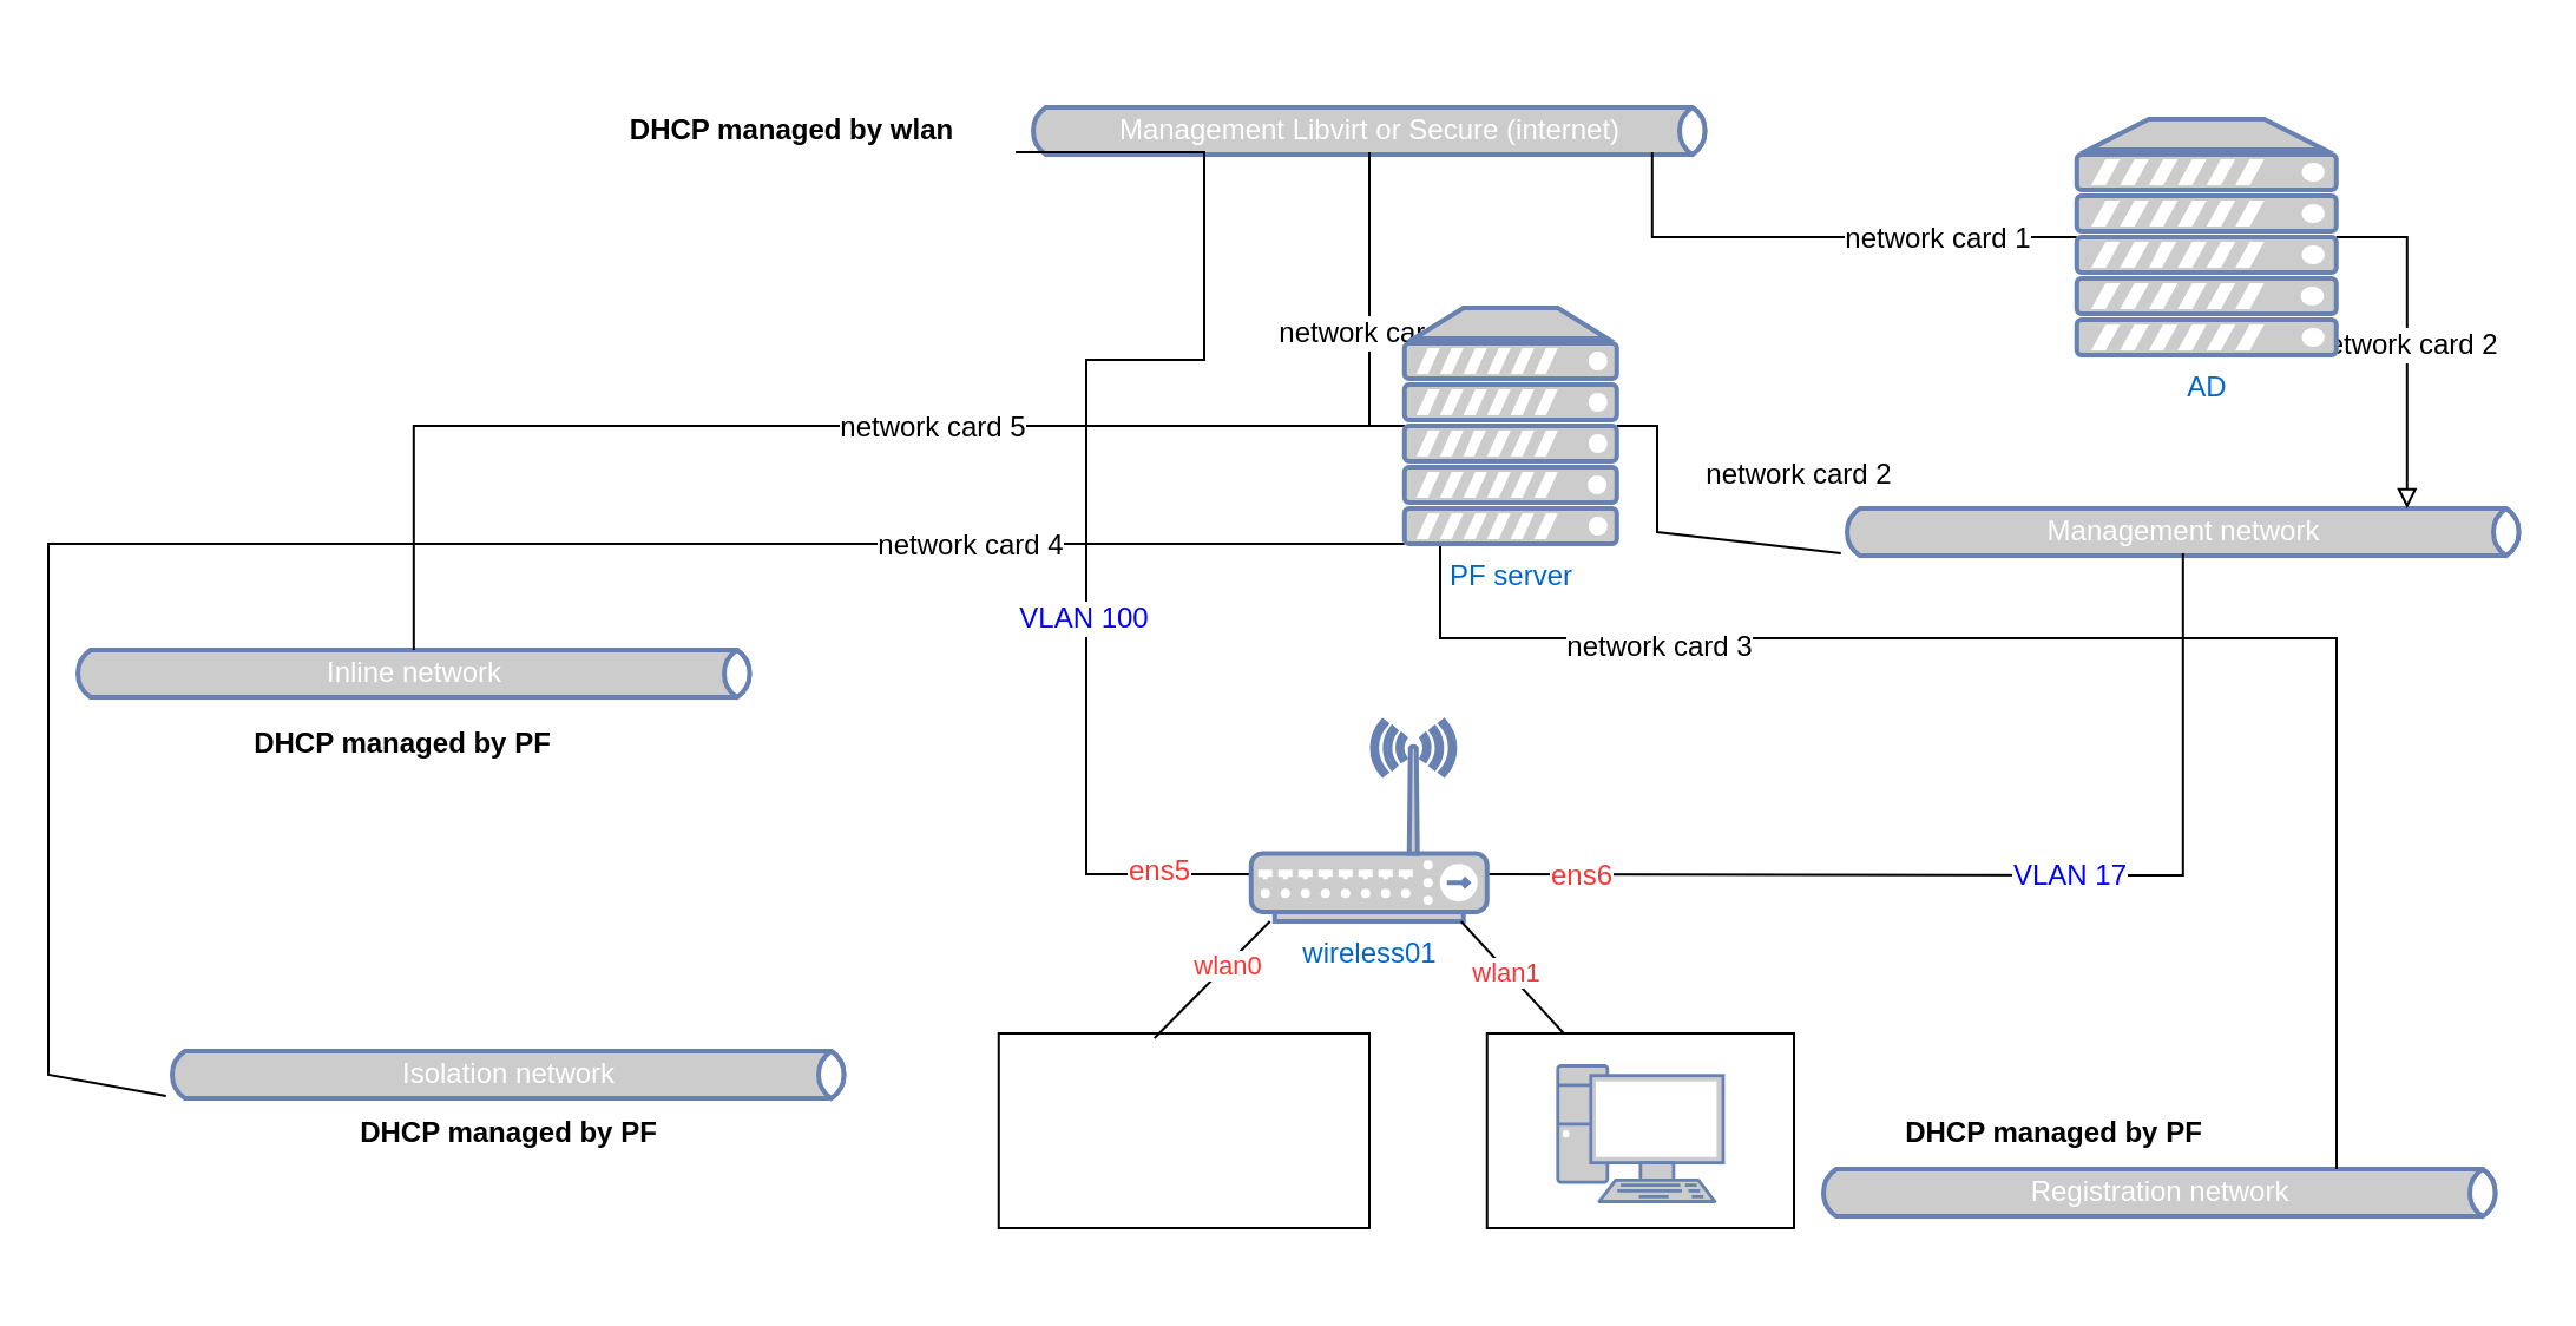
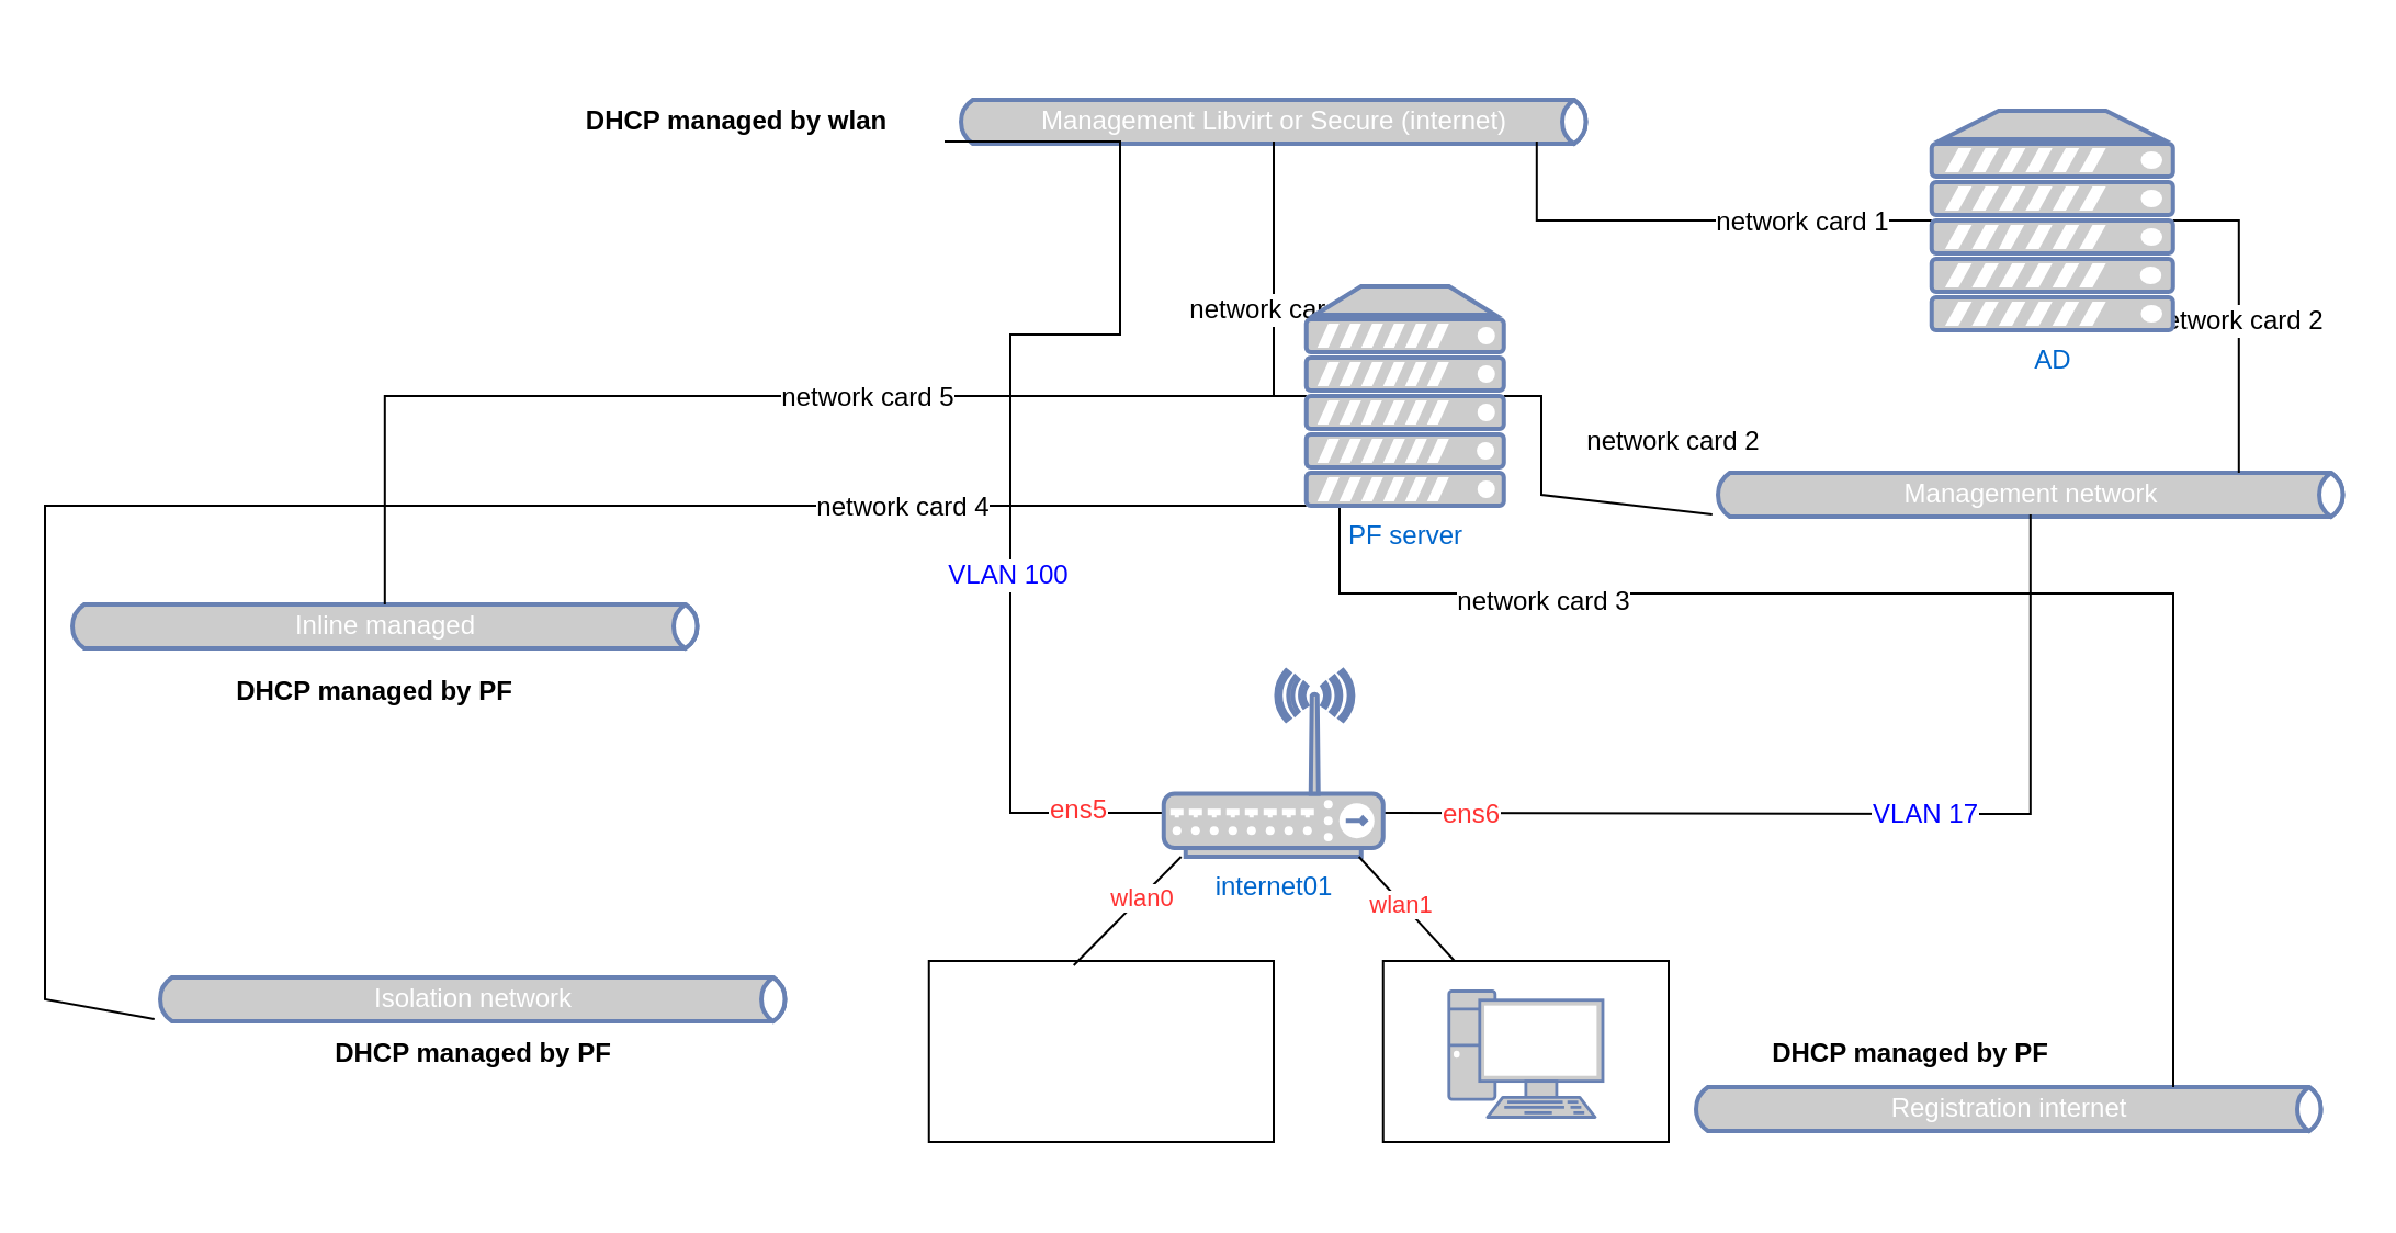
  <mxCell id="0" />
  <mxCell id="1" parent="0" />
  <mxCell id="2" value="Management Libvirt or Secure (internet)&lt;br&gt;" style="html=1;outlineConnect=0;fillColor=#CCCCCC;strokeColor=#6881B3;gradientColor=none;gradientDirection=north;strokeWidth=2;shape=mxgraph.networks.bus;gradientColor=none;gradientDirection=north;fontColor=#ffffff;perimeter=backbonePerimeter;backboneSize=20;" parent="1" vertex="1"><mxGeometry x="434.88" y="20" width="290" height="70" as="geometry" /></mxCell>
  <mxCell id="3" value="Management network" style="html=1;outlineConnect=0;fillColor=#CCCCCC;strokeColor=#6881B3;gradientColor=none;gradientDirection=north;strokeWidth=2;shape=mxgraph.networks.bus;gradientColor=none;gradientDirection=north;fontColor=#ffffff;perimeter=backbonePerimeter;backboneSize=20;" parent="1" vertex="1"><mxGeometry x="779.88" y="190" width="290" height="70" as="geometry" /></mxCell>
- <mxCell id="4" value="Registration network" style="html=1;outlineConnect=0;fillColor=#CCCCCC;strokeColor=#6881B3;gradientColor=none;gradientDirection=north;strokeWidth=2;shape=mxgraph.networks.bus;gradientColor=none;gradientDirection=north;fontColor=#ffffff;perimeter=backbonePerimeter;backboneSize=20;" parent="1" vertex="1"><mxGeometry x="769.88" y="470" width="290" height="70" as="geometry" /></mxCell>
+ <mxCell id="4" value="Registration internet" style="html=1;outlineConnect=0;fillColor=#CCCCCC;strokeColor=#6881B3;gradientColor=none;gradientDirection=north;strokeWidth=2;shape=mxgraph.networks.bus;gradientColor=none;gradientDirection=north;fontColor=#ffffff;perimeter=backbonePerimeter;backboneSize=20;" parent="1" vertex="1"><mxGeometry x="769.88" y="470" width="290" height="70" as="geometry" /></mxCell>
  <mxCell id="5" value="Isolation network" style="html=1;outlineConnect=0;fillColor=#CCCCCC;strokeColor=#6881B3;gradientColor=none;gradientDirection=north;strokeWidth=2;shape=mxgraph.networks.bus;gradientColor=none;gradientDirection=north;fontColor=#ffffff;perimeter=backbonePerimeter;backboneSize=20;" parent="1" vertex="1"><mxGeometry x="69.88" y="420" width="290" height="70" as="geometry" /></mxCell>
- <mxCell id="6" value="Inline network" style="html=1;outlineConnect=0;fillColor=#CCCCCC;strokeColor=#6881B3;gradientColor=none;gradientDirection=north;strokeWidth=2;shape=mxgraph.networks.bus;gradientColor=none;gradientDirection=north;fontColor=#ffffff;perimeter=backbonePerimeter;backboneSize=20;" parent="1" vertex="1"><mxGeometry x="29.88" y="250" width="290" height="70" as="geometry" /></mxCell>
+ <mxCell id="6" value="Inline managed" style="html=1;outlineConnect=0;fillColor=#CCCCCC;strokeColor=#6881B3;gradientColor=none;gradientDirection=north;strokeWidth=2;shape=mxgraph.networks.bus;gradientColor=none;gradientDirection=north;fontColor=#ffffff;perimeter=backbonePerimeter;backboneSize=20;" parent="1" vertex="1"><mxGeometry x="29.88" y="250" width="290" height="70" as="geometry" /></mxCell>
  <mxCell id="7" style="edgeStyle=orthogonalEdgeStyle;rounded=0;orthogonalLoop=1;jettySize=auto;html=1;endArrow=none;endFill=0;" parent="1" source="17" target="6" edge="1"><mxGeometry relative="1" as="geometry" /></mxCell>
  <mxCell id="8" value="network card 5" style="text;html=1;align=center;verticalAlign=middle;resizable=0;points=[];labelBackgroundColor=#ffffff;" parent="7" vertex="1" connectable="0"><mxGeometry x="-0.147" y="-1" relative="1" as="geometry"><mxPoint x="19.17" y="1" as="offset" /></mxGeometry></mxCell>
  <mxCell id="9" style="edgeStyle=orthogonalEdgeStyle;rounded=0;orthogonalLoop=1;jettySize=auto;html=1;exitX=1;exitY=0.5;exitDx=0;exitDy=0;exitPerimeter=0;endArrow=none;endFill=0;" parent="1" source="17" target="3" edge="1"><mxGeometry relative="1" as="geometry"><Array as="points"><mxPoint x="702" y="180" /><mxPoint x="702" y="225" /></Array></mxGeometry></mxCell>
  <mxCell id="10" value="network card 2" style="text;html=1;align=center;verticalAlign=middle;resizable=0;points=[];labelBackgroundColor=#ffffff;" parent="9" vertex="1" connectable="0"><mxGeometry x="-0.739" relative="1" as="geometry"><mxPoint x="59.29" y="20" as="offset" /></mxGeometry></mxCell>
  <mxCell id="11" style="edgeStyle=orthogonalEdgeStyle;rounded=0;orthogonalLoop=1;jettySize=auto;html=1;endArrow=none;endFill=0;" parent="1" source="17" target="2" edge="1"><mxGeometry relative="1" as="geometry"><Array as="points"><mxPoint x="580" y="100" /><mxPoint x="580" y="100" /></Array></mxGeometry></mxCell>
  <mxCell id="12" value="network card 1" style="text;html=1;align=center;verticalAlign=middle;resizable=0;points=[];labelBackgroundColor=#ffffff;" parent="11" vertex="1" connectable="0"><mxGeometry x="-0.173" relative="1" as="geometry"><mxPoint as="offset" /></mxGeometry></mxCell>
  <mxCell id="13" style="edgeStyle=orthogonalEdgeStyle;rounded=0;orthogonalLoop=1;jettySize=auto;html=1;endArrow=none;endFill=0;" parent="1" source="17" target="4" edge="1"><mxGeometry relative="1" as="geometry"><Array as="points"><mxPoint x="610" y="270" /><mxPoint x="990" y="270" /></Array></mxGeometry></mxCell>
  <mxCell id="14" value="network card 3" style="text;html=1;align=center;verticalAlign=middle;resizable=0;points=[];labelBackgroundColor=#ffffff;" parent="13" vertex="1" connectable="0"><mxGeometry x="-0.59" y="-3" relative="1" as="geometry"><mxPoint as="offset" /></mxGeometry></mxCell>
  <mxCell id="15" style="edgeStyle=orthogonalEdgeStyle;rounded=0;orthogonalLoop=1;jettySize=auto;html=1;endArrow=none;endFill=0;" parent="1" source="17" target="5" edge="1"><mxGeometry relative="1" as="geometry"><Array as="points"><mxPoint x="20" y="230" /><mxPoint x="20" y="455" /></Array></mxGeometry></mxCell>
  <mxCell id="16" value="network card 4" style="text;html=1;align=center;verticalAlign=middle;resizable=0;points=[];labelBackgroundColor=#ffffff;" parent="15" vertex="1" connectable="0"><mxGeometry x="-0.567" y="3" relative="1" as="geometry"><mxPoint y="-3" as="offset" /></mxGeometry></mxCell>
  <mxCell id="17" value="PF server" style="fontColor=#0066CC;verticalAlign=top;verticalLabelPosition=bottom;labelPosition=center;align=center;html=1;outlineConnect=0;fillColor=#CCCCCC;strokeColor=#6881B3;gradientColor=none;gradientDirection=north;strokeWidth=2;shape=mxgraph.networks.server;" parent="1" vertex="1"><mxGeometry x="594.88" y="130" width="90" height="100" as="geometry" /></mxCell>
- <mxCell id="18" style="edgeStyle=orthogonalEdgeStyle;rounded=0;orthogonalLoop=1;jettySize=auto;html=1;endArrow=block;endFill=0;" parent="1" source="22" target="3" edge="1"><mxGeometry relative="1" as="geometry"><Array as="points"><mxPoint x="1019.88" y="100" /></Array></mxGeometry></mxCell>
+ <mxCell id="18" style="edgeStyle=orthogonalEdgeStyle;rounded=0;orthogonalLoop=1;jettySize=auto;html=1;endArrow=none;endFill=0;" parent="1" source="22" target="3" edge="1"><mxGeometry relative="1" as="geometry"><Array as="points"><mxPoint x="1019.88" y="100" /></Array></mxGeometry></mxCell>
  <mxCell id="19" value="network card 2" style="text;html=1;align=center;verticalAlign=middle;resizable=0;points=[];labelBackgroundColor=#ffffff;" parent="18" vertex="1" connectable="0"><mxGeometry x="0.052" y="-1" relative="1" as="geometry"><mxPoint as="offset" /></mxGeometry></mxCell>
  <mxCell id="20" style="edgeStyle=orthogonalEdgeStyle;rounded=0;orthogonalLoop=1;jettySize=auto;html=1;endArrow=none;endFill=0;" parent="1" source="22" target="2" edge="1"><mxGeometry relative="1" as="geometry"><Array as="points"><mxPoint x="699.88" y="100" /></Array></mxGeometry></mxCell>
  <mxCell id="21" value="network card 1" style="text;html=1;align=center;verticalAlign=middle;resizable=0;points=[];labelBackgroundColor=#ffffff;" parent="20" vertex="1" connectable="0"><mxGeometry x="-0.553" y="-2" relative="1" as="geometry"><mxPoint x="-11.67" y="2" as="offset" /></mxGeometry></mxCell>
  <mxCell id="22" value="AD" style="fontColor=#0066CC;verticalAlign=top;verticalLabelPosition=bottom;labelPosition=center;align=center;html=1;outlineConnect=0;fillColor=#CCCCCC;strokeColor=#6881B3;gradientColor=none;gradientDirection=north;strokeWidth=2;shape=mxgraph.networks.server;" parent="1" vertex="1"><mxGeometry x="879.88" y="50" width="110" height="100" as="geometry" /></mxCell>
  <mxCell id="23" style="edgeStyle=orthogonalEdgeStyle;rounded=0;orthogonalLoop=1;jettySize=auto;html=1;endArrow=none;endFill=0;" parent="1" target="3" edge="1"><mxGeometry relative="1" as="geometry"><mxPoint x="630" y="370" as="sourcePoint" /></mxGeometry></mxCell>
  <mxCell id="24" value="&lt;font color=&quot;#0000ff&quot;&gt;VLAN 17&lt;/font&gt;" style="text;html=1;align=center;verticalAlign=middle;resizable=0;points=[];labelBackgroundColor=#ffffff;" parent="23" vertex="1" connectable="0"><mxGeometry x="-0.152" y="1" relative="1" as="geometry"><mxPoint x="63.29" y="0.97" as="offset" /></mxGeometry></mxCell>
  <mxCell id="25" value="ens6" style="text;html=1;align=center;verticalAlign=middle;resizable=0;points=[];labelBackgroundColor=#ffffff;fontColor=#FF3333;" parent="23" vertex="1" connectable="0"><mxGeometry x="-0.803" y="-3" relative="1" as="geometry"><mxPoint x="-2.07" y="-3" as="offset" /></mxGeometry></mxCell>
  <mxCell id="26" style="edgeStyle=orthogonalEdgeStyle;rounded=0;orthogonalLoop=1;jettySize=auto;html=1;endArrow=none;endFill=0;" parent="1" source="33" edge="1"><mxGeometry relative="1" as="geometry"><Array as="points"><mxPoint x="460" y="370" /><mxPoint x="460" y="152" /><mxPoint x="510" y="152" /><mxPoint x="510" y="64" /></Array><mxPoint x="520" y="370" as="sourcePoint" /><mxPoint x="430" y="64" as="targetPoint" /></mxGeometry></mxCell>
  <mxCell id="27" value="&lt;font color=&quot;#0000ff&quot;&gt;VLAN 100&lt;/font&gt;" style="text;html=1;align=center;verticalAlign=middle;resizable=0;points=[];labelBackgroundColor=#ffffff;" parent="26" vertex="1" connectable="0"><mxGeometry x="-0.422" y="2" relative="1" as="geometry"><mxPoint y="-32" as="offset" /></mxGeometry></mxCell>
  <mxCell id="28" value="ens5" style="text;html=1;align=center;verticalAlign=middle;resizable=0;points=[];labelBackgroundColor=#ffffff;fontColor=#FF3333;" parent="26" vertex="1" connectable="0"><mxGeometry x="-0.897" y="-2" relative="1" as="geometry"><mxPoint x="-13.67" as="offset" /></mxGeometry></mxCell>
  <mxCell id="29" value="&lt;b&gt;DHCP managed by PF&lt;/b&gt;" style="text;html=1;align=center;verticalAlign=middle;resizable=0;points=[];autosize=1;" parent="1" vertex="1"><mxGeometry x="800" y="470" width="140" height="20" as="geometry" /></mxCell>
  <mxCell id="30" value="&lt;b&gt;DHCP managed by PF&lt;/b&gt;" style="text;html=1;align=center;verticalAlign=middle;resizable=0;points=[];autosize=1;" parent="1" vertex="1"><mxGeometry x="144.88" y="470" width="140" height="20" as="geometry" /></mxCell>
  <mxCell id="31" value="&lt;b&gt;DHCP managed by PF&lt;/b&gt;" style="text;html=1;align=center;verticalAlign=middle;resizable=0;points=[];autosize=1;" parent="1" vertex="1"><mxGeometry x="99.88" y="305" width="140" height="20" as="geometry" /></mxCell>
  <mxCell id="32" value="&lt;b&gt;DHCP managed by wlan&lt;/b&gt;" style="text;html=1;align=center;verticalAlign=middle;resizable=0;points=[];autosize=1;" parent="1" vertex="1"><mxGeometry x="250" y="45" width="170" height="20" as="geometry" /></mxCell>
- <mxCell id="33" value="wireless01" style="fontColor=#0066CC;verticalAlign=top;verticalLabelPosition=bottom;labelPosition=center;align=center;html=1;outlineConnect=0;fillColor=#CCCCCC;strokeColor=#6881B3;gradientColor=none;gradientDirection=north;strokeWidth=2;shape=mxgraph.networks.wireless_hub;" parent="1" vertex="1"><mxGeometry x="529.88" y="305" width="100" height="85" as="geometry" /></mxCell>
+ <mxCell id="33" value="internet01" style="fontColor=#0066CC;verticalAlign=top;verticalLabelPosition=bottom;labelPosition=center;align=center;html=1;outlineConnect=0;fillColor=#CCCCCC;strokeColor=#6881B3;gradientColor=none;gradientDirection=north;strokeWidth=2;shape=mxgraph.networks.wireless_hub;" parent="1" vertex="1"><mxGeometry x="529.88" y="305" width="100" height="85" as="geometry" /></mxCell>
  <mxCell id="34" value="" style="whiteSpace=wrap;html=1;fillColor=none;" parent="1" vertex="1"><mxGeometry x="422.88" y="437.5" width="157.12" height="82.5" as="geometry" /></mxCell>
  <mxCell id="35" value="" style="fontColor=#0066CC;verticalAlign=top;verticalLabelPosition=bottom;labelPosition=center;align=center;html=1;outlineConnect=0;fillColor=#CCCCCC;strokeColor=#6881B3;gradientColor=none;gradientDirection=north;strokeWidth=2;shape=mxgraph.networks.pc;" parent="1" vertex="1"><mxGeometry x="659.88" y="451.25" width="70.12" height="57.5" as="geometry" /></mxCell>
  <mxCell id="36" value="" style="whiteSpace=wrap;html=1;fillColor=none;" parent="1" vertex="1"><mxGeometry x="629.88" y="437.5" width="130.12" height="82.5" as="geometry" /></mxCell>
  <mxCell id="37" value="" style="endArrow=none;html=1;exitX=0.42;exitY=0.024;exitDx=0;exitDy=0;exitPerimeter=0;" parent="1" source="34" target="33" edge="1"><mxGeometry width="50" height="50" relative="1" as="geometry"><mxPoint x="450" y="390" as="sourcePoint" /><mxPoint x="500" y="340" as="targetPoint" /></mxGeometry></mxCell>
  <mxCell id="38" value="&lt;font color=&quot;#FF3333&quot;&gt;wlan0&lt;/font&gt;" style="edgeLabel;html=1;align=center;verticalAlign=middle;resizable=0;points=[];" vertex="1" connectable="0" parent="37"><mxGeometry x="0.251" relative="1" as="geometry"><mxPoint as="offset" /></mxGeometry></mxCell>
  <mxCell id="39" value="" style="endArrow=none;html=1;exitX=0.25;exitY=0;exitDx=0;exitDy=0;" parent="1" source="36" target="33" edge="1"><mxGeometry width="50" height="50" relative="1" as="geometry"><mxPoint x="624.88" y="420" as="sourcePoint" /><mxPoint x="674.88" y="370" as="targetPoint" /></mxGeometry></mxCell>
  <mxCell id="40" value="&lt;font color=&quot;#FF3333&quot;&gt;wlan1&lt;/font&gt;" style="edgeLabel;html=1;align=center;verticalAlign=middle;resizable=0;points=[];" vertex="1" connectable="0" parent="39"><mxGeometry x="0.131" y="1" relative="1" as="geometry"><mxPoint as="offset" /></mxGeometry></mxCell>
  <mxCell id="41" value="" style="group" parent="1" vertex="1" connectable="0"><mxGeometry x="440" y="450" width="104.88" height="50" as="geometry" /></mxCell>
